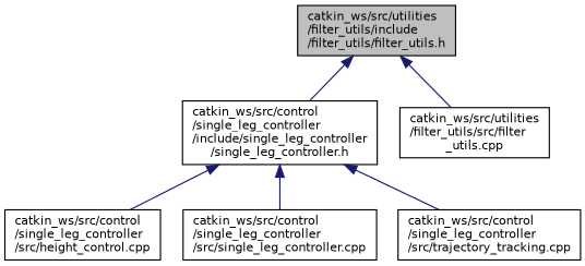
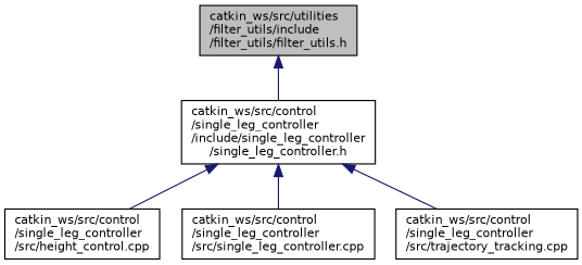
  digraph {
    node [color=black fillcolor=white fontname=Helvetica fontsize=10 shape=record style=filled]
    edge [color=midnightblue dir=back fontname=Helvetica fontsize=10 labelfontname=Helvetica labelfontsize=10 style=solid]
    n1 [fillcolor=grey75 fontcolor=black height=0.2 label="catkin_ws/src/utilities\l/filter_utils/include\l/filter_utils/filter_utils.h" width=0.4]
    n2 [height=0.2 label="catkin_ws/src/control\l/single_leg_controller\l/include/single_leg_controller\l/single_leg_controller.h" width=0.4]
-   n3 [height=0.2 label="catkin_ws/src/utilities\l/filter_utils/src/filter\l_utils.cpp" width=0.4]
    n4 [height=0.2 label="catkin_ws/src/control\l/single_leg_controller\l/src/height_control.cpp" width=0.4]
    n5 [height=0.2 label="catkin_ws/src/control\l/single_leg_controller\l/src/single_leg_controller.cpp" width=0.4]
    n6 [height=0.2 label="catkin_ws/src/control\l/single_leg_controller\l/src/trajectory_tracking.cpp" width=0.4]
    n1 -> n2
-   n1 -> n3
    n2 -> n4
    n2 -> n5
    n2 -> n6
  }
